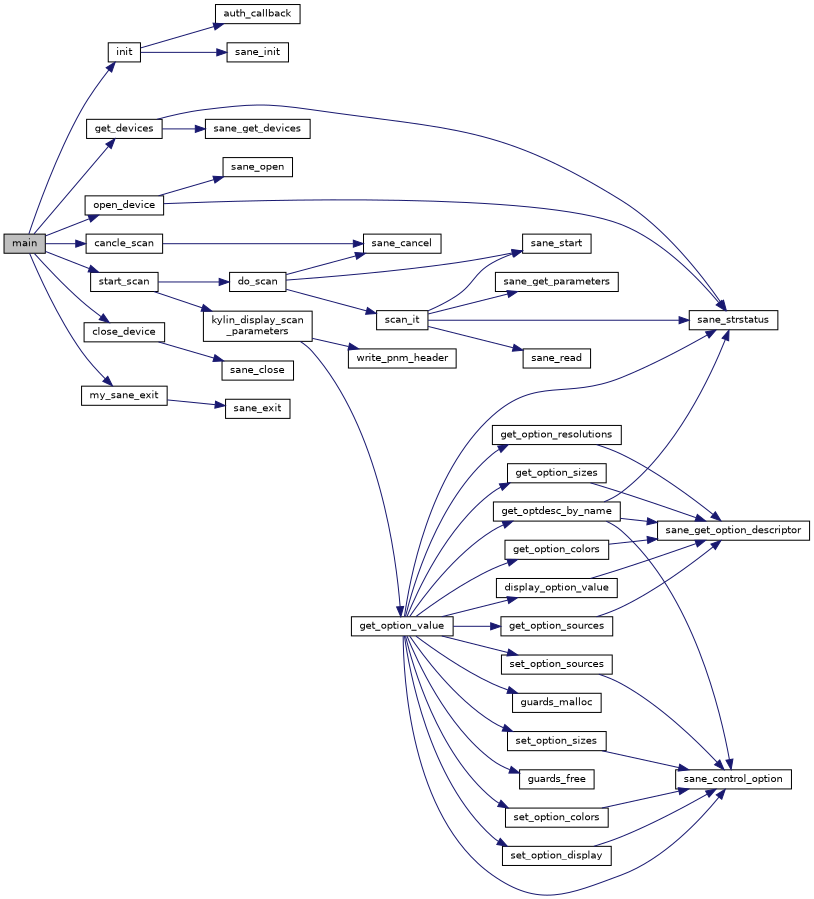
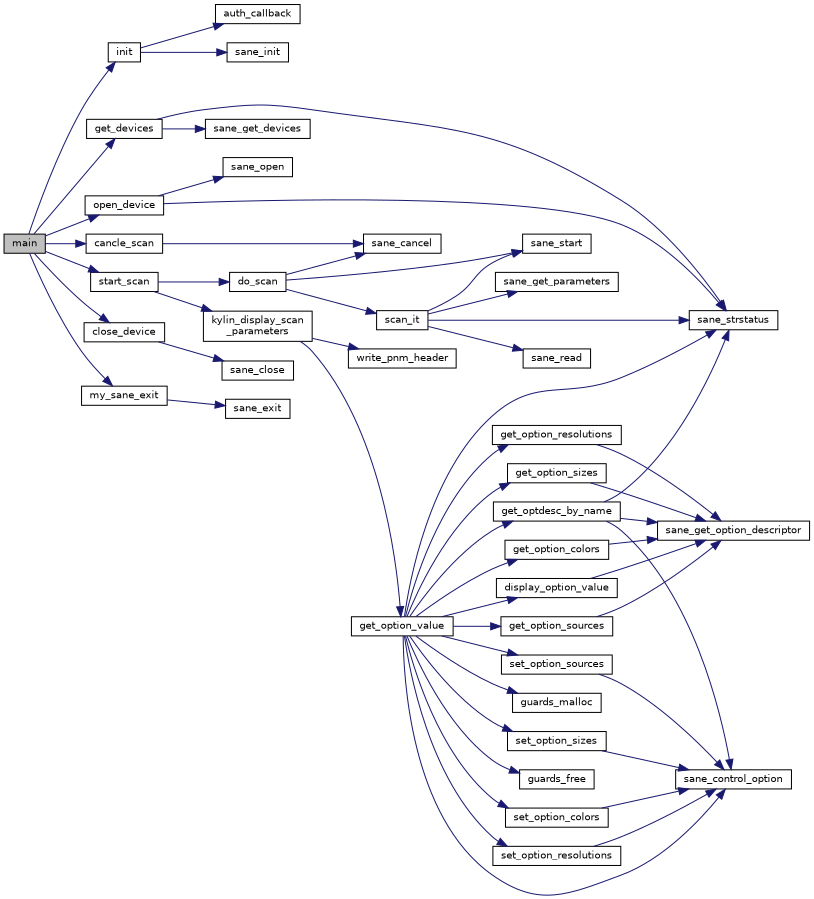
  digraph {
    rankdir=LR
    node [color=black fillcolor=white fontname=Helvetica fontsize=10 shape=record style=filled]
    edge [color=midnightblue fontname=Helvetica fontsize=10 labelfontname=Helvetica labelfontsize=10 style=solid]
    n1 [fillcolor=grey75 fontcolor=black height=0.2 label=main width=0.4]
    n2 [height=0.2 label=init width=0.4]
    n3 [height=0.2 label=get_devices width=0.4]
    n4 [height=0.2 label=open_device width=0.4]
    n5 [height=0.2 label=start_scan width=0.4]
    n6 [height=0.2 label=cancle_scan width=0.4]
    n7 [height=0.2 label=close_device width=0.4]
    n8 [height=0.2 label=my_sane_exit width=0.4]
    n9 [height=0.2 label=sane_init width=0.4]
    n10 [height=0.2 label=auth_callback width=0.4]
    n11 [height=0.2 label=sane_get_devices width=0.4]
    n12 [height=0.2 label=sane_strstatus width=0.4]
    n13 [height=0.2 label=sane_open width=0.4]
    n14 [height=0.2 label="kylin_display_scan\l_parameters" width=0.4]
    n15 [height=0.2 label=do_scan width=0.4]
    n16 [height=0.2 label=sane_cancel width=0.4]
    n17 [height=0.2 label=sane_close width=0.4]
    n18 [height=0.2 label=sane_exit width=0.4]
    n19 [height=0.2 label=get_option_value width=0.4]
    n20 [height=0.2 label=write_pnm_header width=0.4]
    n21 [height=0.2 label=sane_start width=0.4]
    n22 [height=0.2 label=scan_it width=0.4]
    n23 [height=0.2 label=get_optdesc_by_name width=0.4]
    n24 [height=0.2 label=sane_control_option width=0.4]
    n25 [height=0.2 label=guards_malloc width=0.4]
    n26 [height=0.2 label=get_option_colors width=0.4]
    n27 [height=0.2 label=set_option_colors width=0.4]
    n28 [height=0.2 label=get_option_sources width=0.4]
    n29 [height=0.2 label=set_option_sources width=0.4]
    n30 [height=0.2 label=get_option_resolutions width=0.4]
-   n31 [height=0.2 label=set_option_display width=0.4]
+   n31 [height=0.2 label=set_option_resolutions width=0.4]
    n32 [height=0.2 label=get_option_sizes width=0.4]
    n33 [height=0.2 label=set_option_sizes width=0.4]
    n34 [height=0.2 label=display_option_value width=0.4]
    n35 [height=0.2 label=guards_free width=0.4]
    n36 [height=0.2 label=sane_get_option_descriptor width=0.4]
    n37 [height=0.2 label=sane_get_parameters width=0.4]
    n38 [height=0.2 label=sane_read width=0.4]
    n1 -> n2
    n1 -> n3
    n1 -> n4
    n1 -> n5
    n1 -> n6
    n1 -> n7
    n1 -> n8
    n2 -> n9
    n2 -> n10
    n3 -> n11
    n3 -> n12
    n4 -> n12
    n4 -> n13
    n5 -> n14
    n5 -> n15
    n6 -> n16
    n7 -> n17
    n8 -> n18
    n14 -> n19
    n14 -> n20
    n15 -> n16
    n15 -> n21
    n15 -> n22
    n19 -> n12
    n19 -> n23
    n19 -> n24
    n19 -> n25
    n19 -> n26
    n19 -> n27
    n19 -> n28
    n19 -> n29
    n19 -> n30
    n19 -> n31
    n19 -> n32
    n19 -> n33
    n19 -> n34
    n19 -> n35
    n22 -> n12
    n22 -> n21
    n22 -> n37
    n22 -> n38
    n23 -> n12
    n23 -> n24
    n23 -> n36
    n26 -> n36
    n27 -> n24
    n28 -> n36
    n29 -> n24
    n30 -> n36
    n31 -> n24
    n32 -> n36
    n33 -> n24
    n34 -> n36
  }
